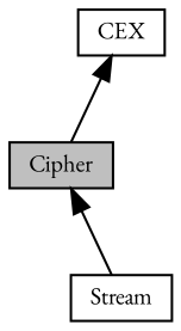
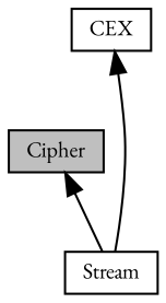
  digraph {
    fontname="EB Garamond"
    rankdir=TB
    node [color=black fillcolor=white fontname="EB Garamond" fontsize=10 shape=box style=filled]
    edge [dir=back fontname="EB Garamond" fontsize=10 labelfontname=Helvetica labelfontsize=10 shape=plaintext style=solid]
    n1 [height=0.2 label=CEX width=0.4]
    n2 [fillcolor=grey75 fontcolor=black height=0.2 label=Cipher width=0.4]
    n3 [height=0.2 label=Stream width=0.4]
-   n1 -> n2
+   n1 -> n3
    n2 -> n3
  }
